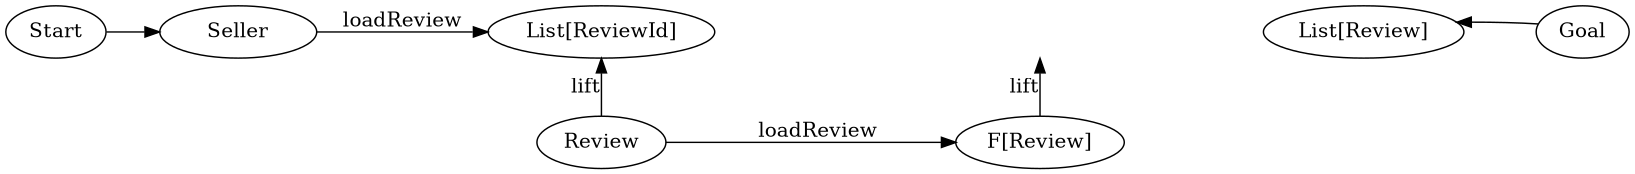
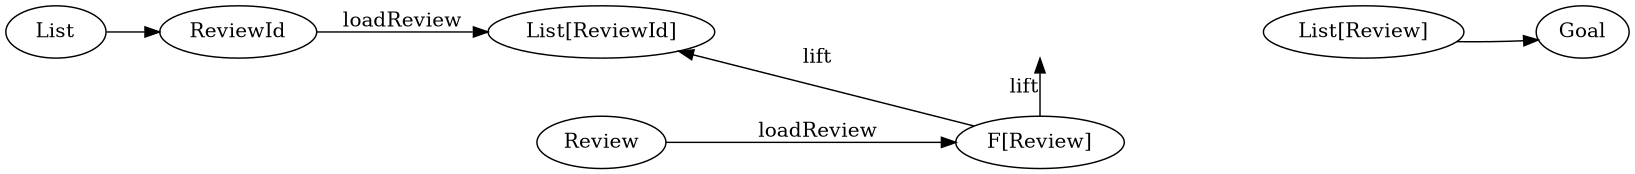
  digraph {
    rankdir=LR
    node [group=middle]
    n1 [label="List[ReviewId]"]
    n2 [group=lower label=Review]
    n3 [label="List[F[Review]]" style=invis]
    n4 [group=lower label="F[Review]"]
    n5 [group=lower label="F[List[Review]]" style=invis]
    n6 [label="List[Review]"]
    Goal [group=""]
-   Start [group=""]
-   Seller
+   Start [label=List group=""]
+   Seller [label=ReviewId]
    subgraph sub_1 {
      rank=same
      n1
      n2
    }
    subgraph sub_2 {
      rank=same
      n3
      n4
    }
    subgraph sub_3 {
      rank=same
      n5
      n6
    }
-   n1 -> n2 [dir=back label=lift]
+   n1 -> n4 [dir=back label=lift]
    n1 -> n3 [label="loadReview.lift" style=invis]
    n2 -> n4 [label=loadReview]
    n3 -> n4 [dir=back label=lift]
    n3 -> n5 [label=flip style=invis]
    n3 -> n6 [style=invis]
    n6 -> n5 [style=invis]
-   Goal -> n6
+   n6 -> Goal
    Start -> Seller
    Seller -> n1 [label=loadReview]
  }
